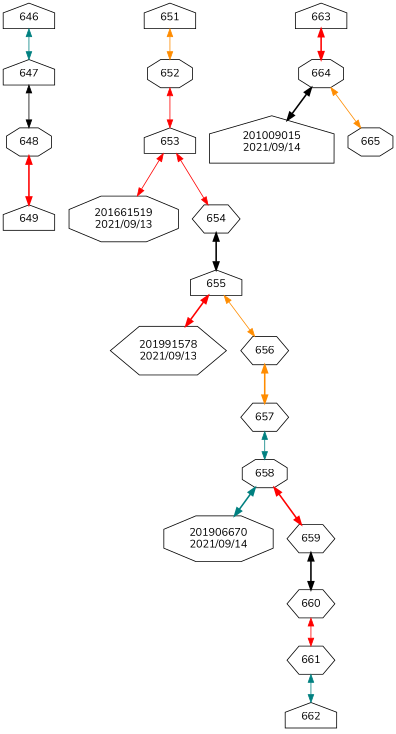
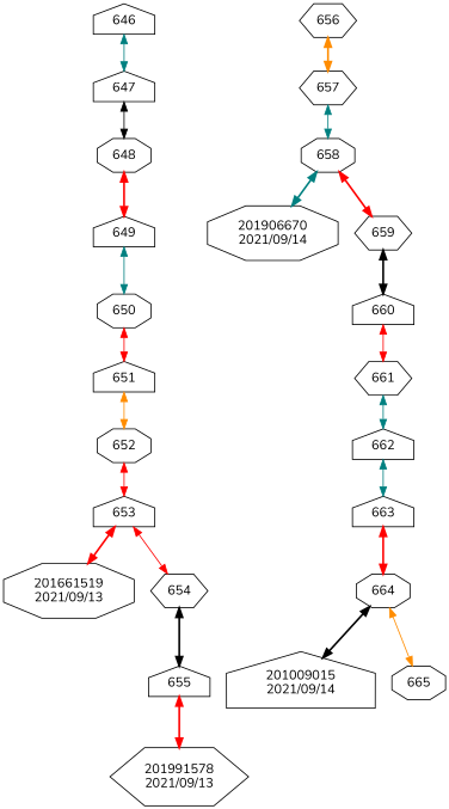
  digraph {
    compound=true
    fontname=Nunito
    rankdir=TB
    node [fontname=Nunito shape=house]
    edge [color=red dir=both fontname=Nunito style=solid]
    n1 [label=646]
    n2 [label=647]
    n3 [label=648 shape=octagon]
    n4 [label=649]
+   n5 [label=650 shape=octagon]
    n6 [label=651]
    n7 [label=652 shape=octagon]
    n8 [label=653]
    n9 [label="201661519\n2021/09/13" shape=octagon]
    n10 [label=654 shape=hexagon]
    n11 [label=655]
    n12 [label="201991578\n2021/09/13" shape=hexagon]
    n13 [label=656 shape=hexagon]
    n14 [label=657 shape=hexagon]
    n15 [label=658 shape=octagon]
    n16 [label="201906670\n2021/09/14" shape=octagon]
    n17 [label=659 shape=hexagon]
-   n18 [label=660 shape=hexagon]
+   n18 [label=660]
    n19 [label=661 shape=hexagon]
    n20 [label=662]
    n21 [label=663]
    n22 [label=664 shape=octagon]
    n23 [label="201009015\n2021/09/14"]
    n24 [label=665 shape=octagon]
    n1 -> n2 [color=teal]
    n2 -> n3 [color=black]
    n3 -> n4 [style=bold]
+   n4 -> n5 [color=teal]
+   n5 -> n6
    n6 -> n7 [color=darkorange]
    n7 -> n8
-   n8 -> n9
+   n8 -> n9 [style=bold]
    n8 -> n10
    n10 -> n11 [color=black style=bold]
    n11 -> n12 [style=bold]
-   n11 -> n13 [color=darkorange]
    n13 -> n14 [color=darkorange style=bold]
    n14 -> n15 [color=teal]
    n15 -> n16 [color=teal style=bold]
    n15 -> n17 [style=bold]
    n17 -> n18 [color=black style=bold]
    n18 -> n19
    n19 -> n20 [color=teal]
+   n20 -> n21 [color=teal]
    n21 -> n22 [style=bold]
    n22 -> n23 [color=black style=bold]
    n22 -> n24 [color=darkorange]
  }
